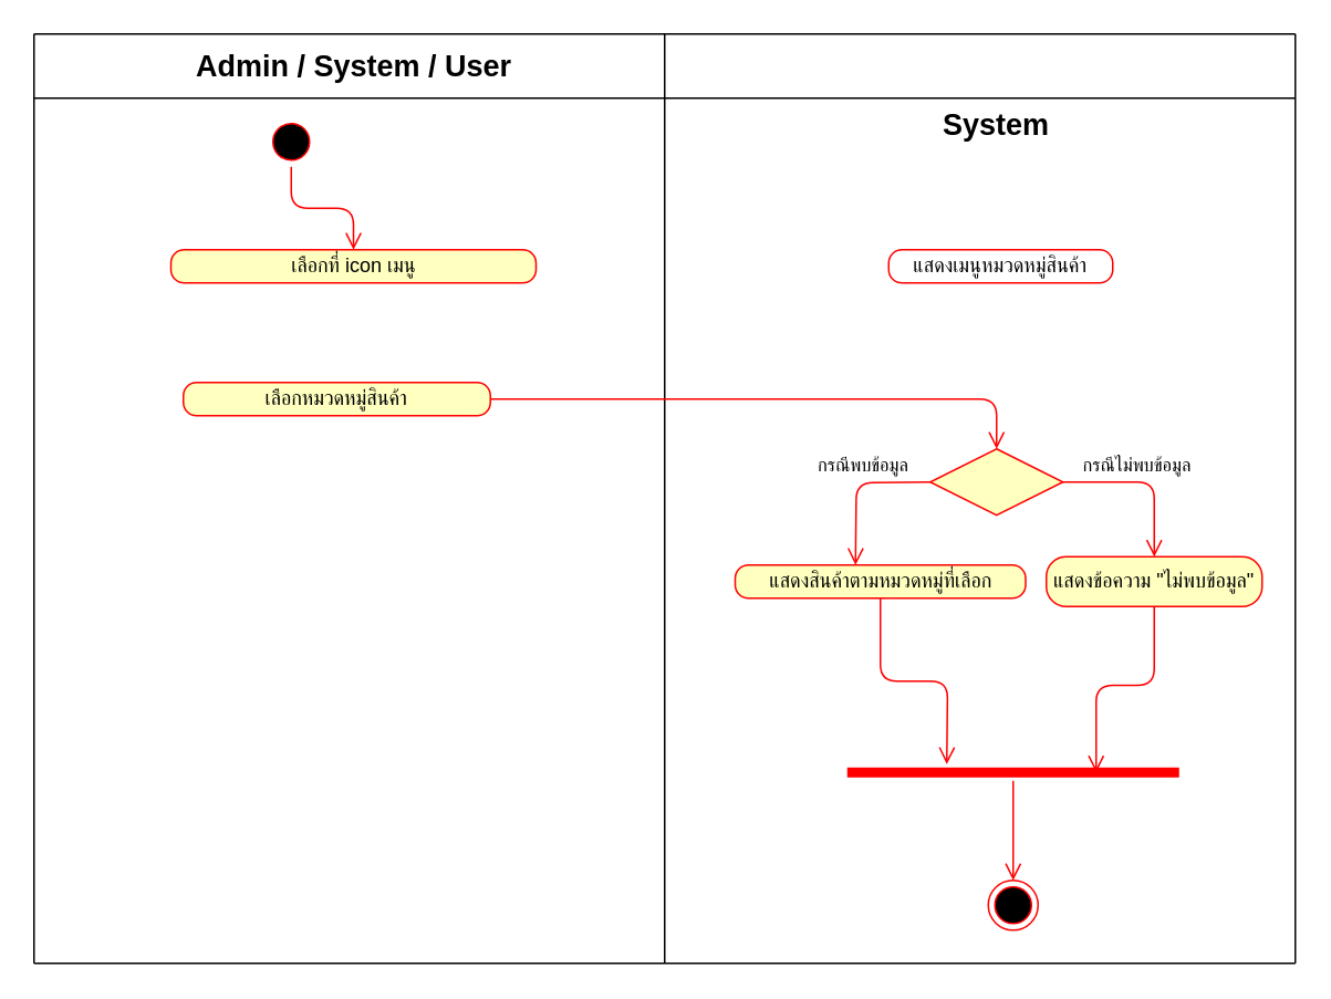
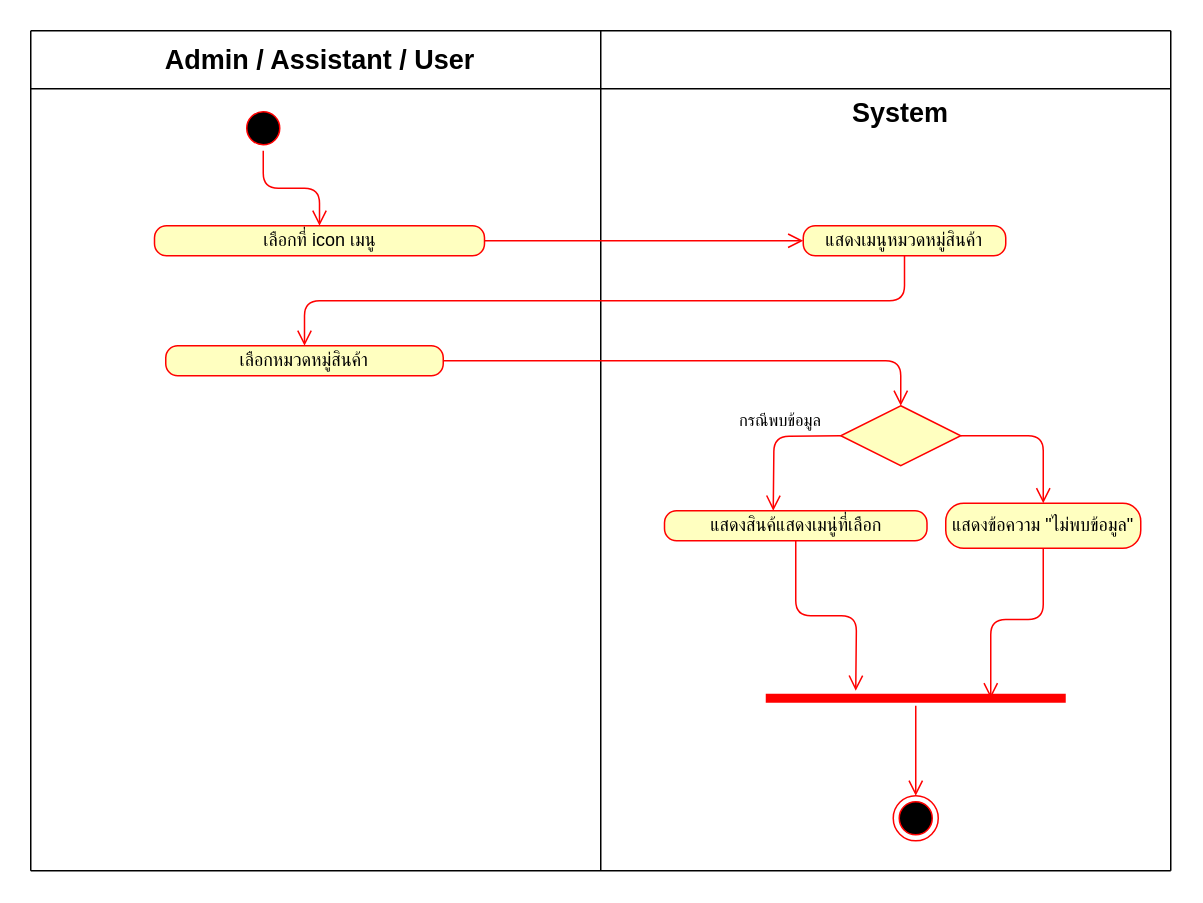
  <mxCell id="0" />
  <mxCell id="1" parent="0" />
  <mxCell id="2" value="" style="endArrow=none;html=1;" parent="1" edge="1"><mxGeometry width="50" height="50" relative="1" as="geometry"><mxPoint x="400" y="580" as="sourcePoint" /><mxPoint x="400" y="20" as="targetPoint" /></mxGeometry></mxCell>
  <mxCell id="3" value="" style="endArrow=none;html=1;" parent="1" edge="1"><mxGeometry width="50" height="50" relative="1" as="geometry"><mxPoint x="20" y="580" as="sourcePoint" /><mxPoint x="20" y="20" as="targetPoint" /></mxGeometry></mxCell>
  <mxCell id="4" value="" style="endArrow=none;html=1;" parent="1" edge="1"><mxGeometry width="50" height="50" relative="1" as="geometry"><mxPoint x="780" y="580" as="sourcePoint" /><mxPoint x="780" y="20" as="targetPoint" /></mxGeometry></mxCell>
  <mxCell id="5" value="" style="endArrow=none;html=1;" parent="1" edge="1"><mxGeometry width="50" height="50" relative="1" as="geometry"><mxPoint x="780" y="20" as="sourcePoint" /><mxPoint x="20" y="20" as="targetPoint" /></mxGeometry></mxCell>
  <mxCell id="6" value="" style="endArrow=none;html=1;" parent="1" edge="1"><mxGeometry width="50" height="50" relative="1" as="geometry"><mxPoint x="780" y="58.67" as="sourcePoint" /><mxPoint x="20" y="58.67" as="targetPoint" /></mxGeometry></mxCell>
- <mxCell id="7" value="&lt;font style=&quot;font-size: 18px&quot;&gt;&lt;b&gt;Admin / System / User&lt;/b&gt;&lt;/font&gt;" style="text;html=1;strokeColor=none;fillColor=none;align=center;verticalAlign=middle;whiteSpace=wrap;rounded=0;" parent="1" vertex="1"><mxGeometry x="102.5" y="30" width="220" height="20" as="geometry" /></mxCell>
+ <mxCell id="7" value="&lt;font style=&quot;font-size: 18px&quot;&gt;&lt;b&gt;Admin / Assistant / User&lt;/b&gt;&lt;/font&gt;" style="text;html=1;strokeColor=none;fillColor=none;align=center;verticalAlign=middle;whiteSpace=wrap;rounded=0;" parent="1" vertex="1"><mxGeometry x="102.5" y="30" width="220" height="20" as="geometry" /></mxCell>
  <mxCell id="8" value="&lt;font style=&quot;font-size: 18px&quot;&gt;&lt;b&gt;System&lt;/b&gt;&lt;/font&gt;" style="text;html=1;strokeColor=none;fillColor=none;align=center;verticalAlign=middle;whiteSpace=wrap;rounded=0;" parent="1" vertex="1"><mxGeometry x="580" y="65" width="40" height="20" as="geometry" /></mxCell>
  <mxCell id="9" value="" style="endArrow=none;html=1;" parent="1" edge="1"><mxGeometry width="50" height="50" relative="1" as="geometry"><mxPoint x="780" y="580" as="sourcePoint" /><mxPoint x="20" y="580" as="targetPoint" /></mxGeometry></mxCell>
  <mxCell id="10" value="เลือกที่ icon เมนู" style="rounded=1;whiteSpace=wrap;html=1;arcSize=40;fontColor=#000000;fillColor=#ffffc0;strokeColor=#ff0000;" parent="1" vertex="1"><mxGeometry x="102.5" y="150" width="220" height="20" as="geometry" /></mxCell>
+ <mxCell id="11" value="" style="edgeStyle=orthogonalEdgeStyle;html=1;verticalAlign=bottom;endArrow=open;endSize=8;strokeColor=#ff0000;exitX=1;exitY=0.5;exitDx=0;exitDy=0;entryX=0;entryY=0.5;entryDx=0;entryDy=0;" parent="1" source="10" target="17" edge="1"><mxGeometry relative="1" as="geometry"><mxPoint x="520" y="180" as="targetPoint" /><mxPoint x="330" y="200" as="sourcePoint" /></mxGeometry></mxCell>
  <mxCell id="12" value="" style="ellipse;html=1;shape=startState;fillColor=#000000;strokeColor=#ff0000;" parent="1" vertex="1"><mxGeometry x="160" y="70" width="30" height="30" as="geometry" /></mxCell>
  <mxCell id="13" value="" style="edgeStyle=orthogonalEdgeStyle;html=1;verticalAlign=bottom;endArrow=open;endSize=8;strokeColor=#ff0000;entryX=0.5;entryY=0;entryDx=0;entryDy=0;" parent="1" source="12" target="10" edge="1"><mxGeometry relative="1" as="geometry"><mxPoint x="175" y="120" as="targetPoint" /></mxGeometry></mxCell>
  <mxCell id="14" value="" style="ellipse;html=1;shape=endState;fillColor=#000000;strokeColor=#ff0000;" parent="1" vertex="1"><mxGeometry x="595" y="530" width="30" height="30" as="geometry" /></mxCell>
  <mxCell id="15" value="" style="edgeStyle=orthogonalEdgeStyle;html=1;verticalAlign=bottom;endArrow=open;endSize=8;strokeColor=#ff0000;entryX=0.5;entryY=0;entryDx=0;entryDy=0;" parent="1" source="16" target="14" edge="1"><mxGeometry relative="1" as="geometry"><mxPoint x="185" y="130" as="targetPoint" /><mxPoint x="520" y="620" as="sourcePoint" /></mxGeometry></mxCell>
  <mxCell id="16" value="" style="shape=line;html=1;strokeWidth=6;strokeColor=#ff0000;" parent="1" vertex="1"><mxGeometry x="510" y="460" width="200" height="10" as="geometry" /></mxCell>
- <mxCell id="17" value="แสดงเมนูหมวดหมู่สินค้า" style="rounded=1;whiteSpace=wrap;html=1;arcSize=40;fontColor=#000000;fillColor=#ffffff;strokeColor=#ff0000;" parent="1" vertex="1"><mxGeometry x="535" y="150" width="135" height="20" as="geometry" /></mxCell>
+ <mxCell id="17" value="แสดงเมนูหมวดหมู่สินค้า" style="rounded=1;whiteSpace=wrap;html=1;arcSize=40;fontColor=#000000;fillColor=#ffffc0;strokeColor=#ff0000;" parent="1" vertex="1"><mxGeometry x="535" y="150" width="135" height="20" as="geometry" /></mxCell>
  <mxCell id="18" value="เลือกหมวดหมู่สินค้า" style="rounded=1;whiteSpace=wrap;html=1;arcSize=40;fontColor=#000000;fillColor=#ffffc0;strokeColor=#ff0000;" parent="1" vertex="1"><mxGeometry x="110" y="230" width="185" height="20" as="geometry" /></mxCell>
  <mxCell id="19" value="" style="rhombus;whiteSpace=wrap;html=1;fillColor=#ffffc0;strokeColor=#ff0000;" parent="1" vertex="1"><mxGeometry x="560" y="270" width="80" height="40" as="geometry" /></mxCell>
  <mxCell id="20" value="แสดงข้อความ &quot;ไม่พบข้อมูล&quot;" style="rounded=1;whiteSpace=wrap;html=1;arcSize=40;fontColor=#000000;fillColor=#ffffc0;strokeColor=#ff0000;" parent="1" vertex="1"><mxGeometry x="630" y="335" width="130" height="30" as="geometry" /></mxCell>
  <mxCell id="21" value="&lt;font style=&quot;font-size: 11px&quot;&gt;กรณีพบข้อมูล&lt;/font&gt;" style="text;html=1;strokeColor=none;fillColor=none;align=center;verticalAlign=middle;whiteSpace=wrap;rounded=0;" parent="1" vertex="1"><mxGeometry x="475" y="270" width="90" height="20" as="geometry" /></mxCell>
- <mxCell id="22" value="&lt;font style=&quot;font-size: 11px&quot;&gt;กรณีไม่พบข้อมูล&lt;/font&gt;" style="text;html=1;strokeColor=none;fillColor=none;align=center;verticalAlign=middle;whiteSpace=wrap;rounded=0;" parent="1" vertex="1"><mxGeometry x="640" y="270" width="90" height="20" as="geometry" /></mxCell>
  <mxCell id="23" value="" style="edgeStyle=orthogonalEdgeStyle;html=1;verticalAlign=bottom;endArrow=open;endSize=8;strokeColor=#ff0000;exitX=0;exitY=0.5;exitDx=0;exitDy=0;entryX=0.5;entryY=0;entryDx=0;entryDy=0;" parent="1" edge="1"><mxGeometry relative="1" as="geometry"><mxPoint x="515" y="340" as="targetPoint" /><mxPoint x="560" y="290" as="sourcePoint" /></mxGeometry></mxCell>
  <mxCell id="24" value="" style="edgeStyle=orthogonalEdgeStyle;html=1;verticalAlign=bottom;endArrow=open;endSize=8;strokeColor=#ff0000;exitX=1;exitY=0.5;exitDx=0;exitDy=0;entryX=0.5;entryY=0;entryDx=0;entryDy=0;" parent="1" source="19" target="20" edge="1"><mxGeometry relative="1" as="geometry"><mxPoint x="652.5" y="490" as="targetPoint" /><mxPoint x="697.5" y="440" as="sourcePoint" /></mxGeometry></mxCell>
  <mxCell id="25" value="" style="edgeStyle=orthogonalEdgeStyle;html=1;verticalAlign=bottom;endArrow=open;endSize=8;strokeColor=#ff0000;exitX=0.5;exitY=1;exitDx=0;exitDy=0;entryX=0.75;entryY=0.5;entryDx=0;entryDy=0;entryPerimeter=0;" parent="1" source="20" target="16" edge="1"><mxGeometry relative="1" as="geometry"><mxPoint x="750" y="460" as="targetPoint" /><mxPoint x="555" y="510" as="sourcePoint" /></mxGeometry></mxCell>
- <mxCell id="27" value="แสดงสินค้าตามหมวดหมู่ที่เลือก" style="rounded=1;whiteSpace=wrap;html=1;arcSize=40;fontColor=#000000;fillColor=#ffffc0;strokeColor=#ff0000;" parent="1" vertex="1"><mxGeometry x="442.5" y="340" width="175" height="20" as="geometry" /></mxCell>
+ <mxCell id="26" value="" style="edgeStyle=orthogonalEdgeStyle;html=1;verticalAlign=bottom;endArrow=open;endSize=8;strokeColor=#ff0000;exitX=0.5;exitY=1;exitDx=0;exitDy=0;entryX=0.5;entryY=0;entryDx=0;entryDy=0;" parent="1" source="17" target="18" edge="1"><mxGeometry relative="1" as="geometry"><mxPoint x="567.5" y="250" as="targetPoint" /><mxPoint x="280" y="250" as="sourcePoint" /></mxGeometry></mxCell>
+ <mxCell id="27" value="แสดงสินค้แสดงเมนู่ที่เลือก" style="rounded=1;whiteSpace=wrap;html=1;arcSize=40;fontColor=#000000;fillColor=#ffffc0;strokeColor=#ff0000;" parent="1" vertex="1"><mxGeometry x="442.5" y="340" width="175" height="20" as="geometry" /></mxCell>
  <mxCell id="28" value="" style="html=1;verticalAlign=bottom;endArrow=open;endSize=8;strokeColor=#ff0000;exitX=1;exitY=0.5;exitDx=0;exitDy=0;entryX=0.5;entryY=0;entryDx=0;entryDy=0;edgeStyle=orthogonalEdgeStyle;" parent="1" source="18" target="19" edge="1"><mxGeometry relative="1" as="geometry"><mxPoint x="480" y="240" as="targetPoint" /><mxPoint x="255" y="249.5" as="sourcePoint" /></mxGeometry></mxCell>
  <mxCell id="29" value="" style="edgeStyle=orthogonalEdgeStyle;html=1;verticalAlign=bottom;endArrow=open;endSize=8;strokeColor=#ff0000;exitX=0.5;exitY=1;exitDx=0;exitDy=0;" parent="1" source="27" edge="1"><mxGeometry relative="1" as="geometry"><mxPoint x="570" y="460" as="targetPoint" /><mxPoint x="595" y="370" as="sourcePoint" /></mxGeometry></mxCell>
